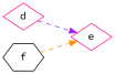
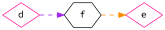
  digraph {
    fontname="Source Code Pro"
    rankdir=LR
    node [color=deeppink fontname="Source Code Pro" shape=diamond]
    edge [fontname="Source Code Pro" style=dashed]
    n1 [label=d]
    n2 [label=e]
    n3 [color=black label=f shape=hexagon]
-   n1 -> n2 [color=purple]
+   n1 -> n3 [color=purple]
    n3 -> n2 [color=darkorange]
  }
